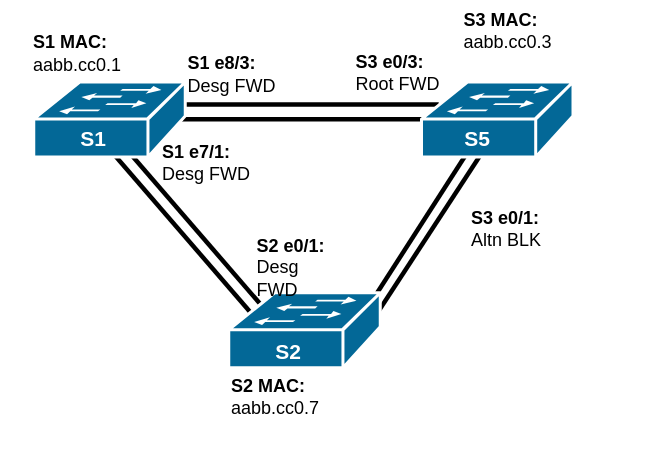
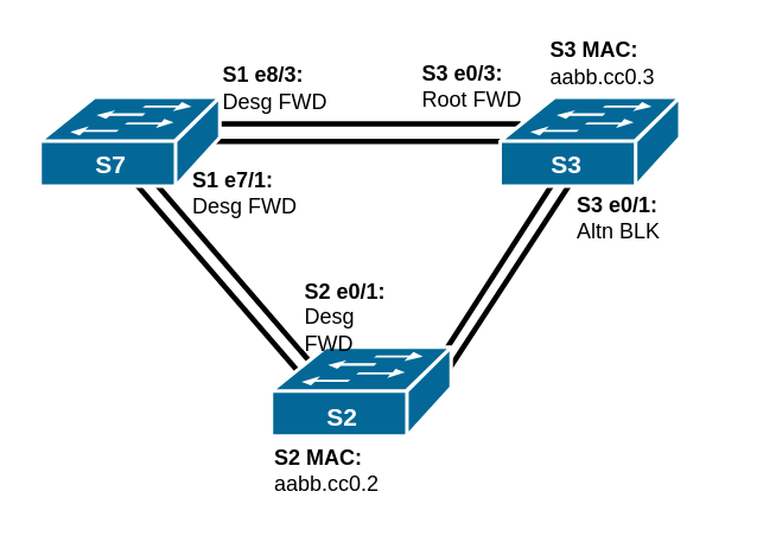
  <mxCell id="0" />
  <mxCell id="1" parent="0" />
  <mxCell id="2" value="" style="endArrow=none;html=1;rounded=0;strokeWidth=3;" parent="1" edge="1"><mxGeometry width="50" height="50" relative="1" as="geometry"><mxPoint x="322" y="84" as="sourcePoint" /><mxPoint x="232" y="224" as="targetPoint" /></mxGeometry></mxCell>
  <mxCell id="3" value="" style="endArrow=none;html=1;rounded=0;strokeWidth=3;" parent="1" edge="1"><mxGeometry width="50" height="50" relative="1" as="geometry"><mxPoint x="71" y="84" as="sourcePoint" /><mxPoint x="192" y="224" as="targetPoint" /></mxGeometry></mxCell>
  <mxCell id="4" value="" style="endArrow=none;html=1;rounded=0;strokeWidth=3;" parent="1" edge="1"><mxGeometry width="50" height="50" relative="1" as="geometry"><mxPoint x="112" y="69" as="sourcePoint" /><mxPoint x="292" y="69" as="targetPoint" /></mxGeometry></mxCell>
  <mxCell id="5" value="" style="endArrow=none;html=1;rounded=0;strokeWidth=3;" parent="1" edge="1"><mxGeometry width="50" height="50" relative="1" as="geometry"><mxPoint x="112" y="78.8" as="sourcePoint" /><mxPoint x="292" y="78.8" as="targetPoint" /></mxGeometry></mxCell>
  <mxCell id="6" value="&lt;font&gt;&lt;b style=&quot;&quot;&gt;S1 e8/3:&lt;/b&gt;&lt;/font&gt;&lt;div&gt;&lt;font&gt;Desg FWD&lt;/font&gt;&lt;/div&gt;" style="text;html=1;align=left;verticalAlign=middle;whiteSpace=wrap;rounded=0;" parent="1" vertex="1"><mxGeometry x="123" y="34" width="69" height="30" as="geometry" /></mxCell>
  <mxCell id="7" value="" style="endArrow=none;html=1;rounded=0;strokeWidth=3;" parent="1" edge="1"><mxGeometry width="50" height="50" relative="1" as="geometry"><mxPoint x="332" y="84" as="sourcePoint" /><mxPoint x="238" y="228" as="targetPoint" /></mxGeometry></mxCell>
  <mxCell id="8" value="" style="endArrow=none;html=1;rounded=0;strokeWidth=3;" parent="1" edge="1"><mxGeometry width="50" height="50" relative="1" as="geometry"><mxPoint x="64" y="89" as="sourcePoint" /><mxPoint x="185" y="229" as="targetPoint" /></mxGeometry></mxCell>
  <mxCell id="9" value="" style="group" parent="1" vertex="1" connectable="0"><mxGeometry x="22" y="54" width="101" height="53" as="geometry" /></mxCell>
  <mxCell id="10" value="" style="shape=mxgraph.cisco.switches.workgroup_switch;sketch=0;html=1;pointerEvents=1;dashed=0;fillColor=#036897;strokeColor=#ffffff;strokeWidth=2;verticalLabelPosition=bottom;verticalAlign=top;align=center;outlineConnect=0;" parent="9" vertex="1"><mxGeometry width="101" height="50" as="geometry" /></mxCell>
- <mxCell id="11" value="&lt;b&gt;&lt;font color=&quot;#ffffff&quot; style=&quot;font-size: 14px;&quot;&gt;S1&lt;/font&gt;&lt;/b&gt;" style="text;html=1;align=center;verticalAlign=middle;whiteSpace=wrap;rounded=0;" parent="9" vertex="1"><mxGeometry x="10" y="23" width="60" height="30" as="geometry" /></mxCell>
+ <mxCell id="11" value="&lt;b&gt;&lt;font color=&quot;#ffffff&quot; style=&quot;font-size: 14px;&quot;&gt;S7&lt;/font&gt;&lt;/b&gt;" style="text;html=1;align=center;verticalAlign=middle;whiteSpace=wrap;rounded=0;" parent="9" vertex="1"><mxGeometry x="10" y="23" width="60" height="30" as="geometry" /></mxCell>
  <mxCell id="12" value="" style="group" parent="1" vertex="1" connectable="0"><mxGeometry x="152" y="195.5" width="101" height="53" as="geometry" /></mxCell>
  <mxCell id="13" value="" style="shape=mxgraph.cisco.switches.workgroup_switch;sketch=0;html=1;pointerEvents=1;dashed=0;fillColor=#036897;strokeColor=#ffffff;strokeWidth=2;verticalLabelPosition=bottom;verticalAlign=top;align=center;outlineConnect=0;" parent="12" vertex="1"><mxGeometry y="-1" width="101" height="50" as="geometry" /></mxCell>
  <mxCell id="14" value="&lt;b&gt;&lt;font color=&quot;#ffffff&quot; style=&quot;font-size: 14px;&quot;&gt;S2&lt;/font&gt;&lt;/b&gt;" style="text;html=1;align=center;verticalAlign=middle;whiteSpace=wrap;rounded=0;" parent="12" vertex="1"><mxGeometry x="10" y="23" width="60" height="30" as="geometry" /></mxCell>
  <mxCell id="15" value="&lt;font&gt;&lt;b style=&quot;&quot;&gt;S1 e7/1:&lt;/b&gt;&lt;/font&gt;&lt;div&gt;&lt;font&gt;Desg FWD&lt;/font&gt;&lt;/div&gt;" style="text;html=1;align=left;verticalAlign=middle;whiteSpace=wrap;rounded=0;" parent="1" vertex="1"><mxGeometry x="106" y="93" width="66" height="30" as="geometry" /></mxCell>
  <mxCell id="16" value="" style="group" parent="1" vertex="1" connectable="0"><mxGeometry x="280.5" y="54" width="101" height="53" as="geometry" /></mxCell>
  <mxCell id="17" value="" style="shape=mxgraph.cisco.switches.workgroup_switch;sketch=0;html=1;pointerEvents=1;dashed=0;fillColor=#036897;strokeColor=#ffffff;strokeWidth=2;verticalLabelPosition=bottom;verticalAlign=top;align=center;outlineConnect=0;" parent="16" vertex="1"><mxGeometry width="101" height="50" as="geometry" /></mxCell>
- <mxCell id="18" value="&lt;b&gt;&lt;font color=&quot;#ffffff&quot; style=&quot;font-size: 14px;&quot;&gt;S5&lt;/font&gt;&lt;/b&gt;" style="text;html=1;align=center;verticalAlign=middle;whiteSpace=wrap;rounded=0;" parent="16" vertex="1"><mxGeometry x="7.5" y="23" width="60" height="30" as="geometry" /></mxCell>
- <mxCell id="19" value="&lt;font&gt;&lt;b style=&quot;&quot;&gt;S1 MAC:&lt;/b&gt;&lt;/font&gt;&lt;div&gt;&lt;font&gt;aabb.cc0.1&lt;/font&gt;&lt;/div&gt;" style="text;html=1;align=left;verticalAlign=middle;whiteSpace=wrap;rounded=0;" parent="1" vertex="1"><mxGeometry x="20" y="20" width="97" height="30" as="geometry" /></mxCell>
- <mxCell id="20" value="&lt;font&gt;&lt;b style=&quot;&quot;&gt;S2 MAC:&lt;/b&gt;&lt;/font&gt;&lt;div&gt;&lt;div&gt;aabb.cc0.7&lt;/div&gt;&lt;/div&gt;" style="text;html=1;align=left;verticalAlign=middle;whiteSpace=wrap;rounded=0;" parent="1" vertex="1"><mxGeometry x="152" y="248.5" width="101" height="30" as="geometry" /></mxCell>
- <mxCell id="21" value="&lt;font&gt;&lt;b style=&quot;&quot;&gt;S3 MAC:&lt;/b&gt;&lt;/font&gt;&lt;div&gt;&lt;font&gt;aabb.cc0.3&lt;/font&gt;&lt;/div&gt;" style="text;html=1;align=left;verticalAlign=middle;whiteSpace=wrap;rounded=0;" parent="1" vertex="1"><mxGeometry x="307" y="5" width="107" height="30" as="geometry" /></mxCell>
- <mxCell id="22" value="&lt;font&gt;&lt;b style=&quot;&quot;&gt;S3 e0/1:&lt;/b&gt;&lt;/font&gt;&lt;div&gt;&lt;font&gt;Altn BLK&lt;/font&gt;&lt;/div&gt;" style="text;html=1;align=left;verticalAlign=middle;whiteSpace=wrap;rounded=0;" parent="1" vertex="1"><mxGeometry x="311.5" y="137" width="60.5" height="30" as="geometry" /></mxCell>
+ <mxCell id="18" value="&lt;b&gt;&lt;font color=&quot;#ffffff&quot; style=&quot;font-size: 14px;&quot;&gt;S3&lt;/font&gt;&lt;/b&gt;" style="text;html=1;align=center;verticalAlign=middle;whiteSpace=wrap;rounded=0;" parent="16" vertex="1"><mxGeometry x="7.5" y="23" width="60" height="30" as="geometry" /></mxCell>
+ <mxCell id="20" value="&lt;font&gt;&lt;b style=&quot;&quot;&gt;S2 MAC:&lt;/b&gt;&lt;/font&gt;&lt;div&gt;&lt;div&gt;aabb.cc0.2&lt;/div&gt;&lt;/div&gt;" style="text;html=1;align=left;verticalAlign=middle;whiteSpace=wrap;rounded=0;" parent="1" vertex="1"><mxGeometry x="152" y="248.5" width="101" height="30" as="geometry" /></mxCell>
+ <mxCell id="21" value="&lt;font&gt;&lt;b style=&quot;&quot;&gt;S3 MAC:&lt;/b&gt;&lt;/font&gt;&lt;div&gt;&lt;font&gt;aabb.cc0.3&lt;/font&gt;&lt;/div&gt;" style="text;html=1;align=left;verticalAlign=middle;whiteSpace=wrap;rounded=0;" parent="1" vertex="1"><mxGeometry x="307" y="20" width="107" height="30" as="geometry" /></mxCell>
+ <mxCell id="22" value="&lt;font&gt;&lt;b style=&quot;&quot;&gt;S3 e0/1:&lt;/b&gt;&lt;/font&gt;&lt;div&gt;&lt;font&gt;Altn BLK&lt;/font&gt;&lt;/div&gt;" style="text;html=1;align=left;verticalAlign=middle;whiteSpace=wrap;rounded=0;" parent="1" vertex="1"><mxGeometry x="321.5" y="107" width="60.5" height="30" as="geometry" /></mxCell>
  <mxCell id="23" value="&lt;font&gt;&lt;b style=&quot;&quot;&gt;S3 e0/3:&lt;/b&gt;&lt;/font&gt;&lt;div&gt;&lt;font&gt;Root FWD&lt;/font&gt;&lt;/div&gt;" style="text;html=1;align=left;verticalAlign=middle;whiteSpace=wrap;rounded=0;" parent="1" vertex="1"><mxGeometry x="235" y="33" width="60.5" height="30" as="geometry" /></mxCell>
  <mxCell id="24" value="&lt;font&gt;&lt;b style=&quot;&quot;&gt;S2 e0/1:&lt;/b&gt;&lt;/font&gt;&lt;div&gt;&lt;font&gt;Desg FWD&lt;/font&gt;&lt;/div&gt;" style="text;html=1;align=left;verticalAlign=middle;whiteSpace=wrap;rounded=0;" parent="1" vertex="1"><mxGeometry x="169" y="163" width="60" height="30" as="geometry" /></mxCell>
